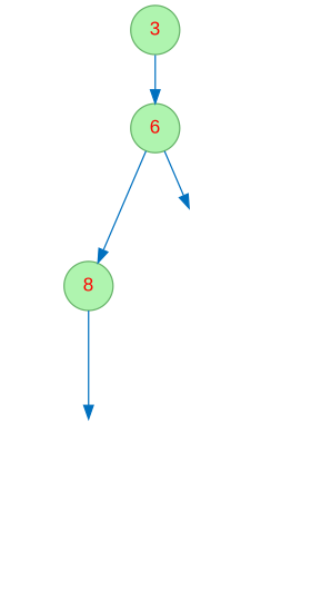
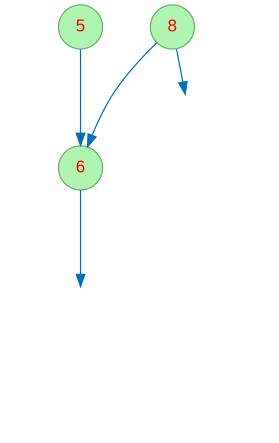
  digraph {
    node [color="#66B268" fillcolor="#AFF4AF" fontcolor=red fontname=Arial shape=circle style=filled]
    edge [color="#0070BF"]
    n1 [label=8]
    n2 [label=6]
    l1147985808 [style=invis]
    l1349277854 [style=invis]
-   n5 [label=3]
-   n2 -> n1
+   n5 [label=5]
+   n1 -> n2
    n1 -> l1147985808
    n2 -> l1349277854
    n5 -> n2
  }
